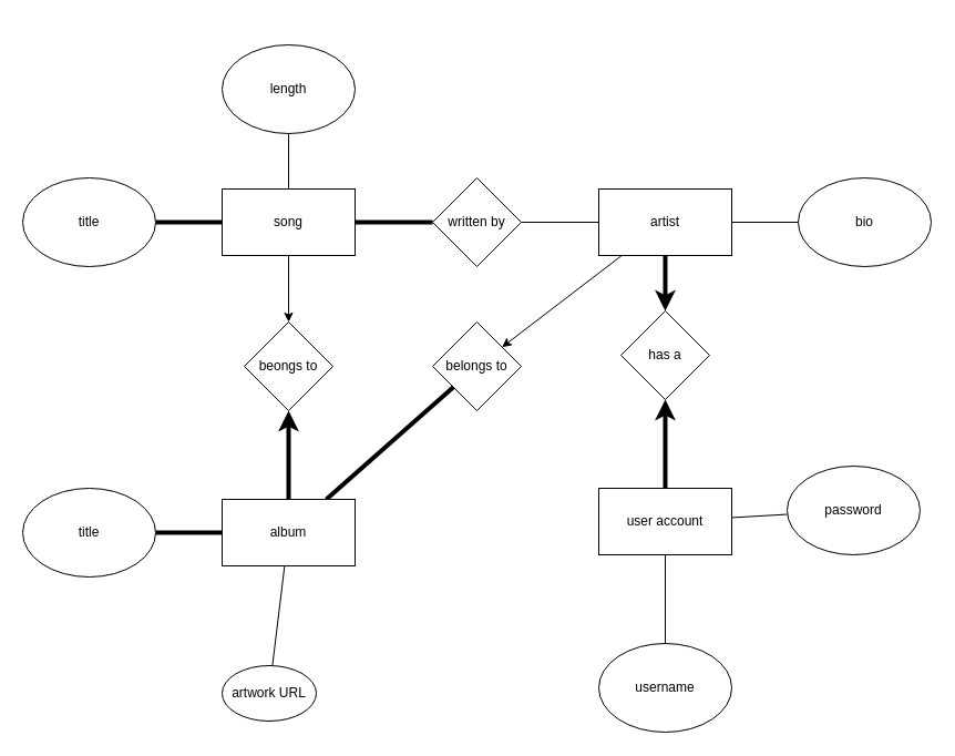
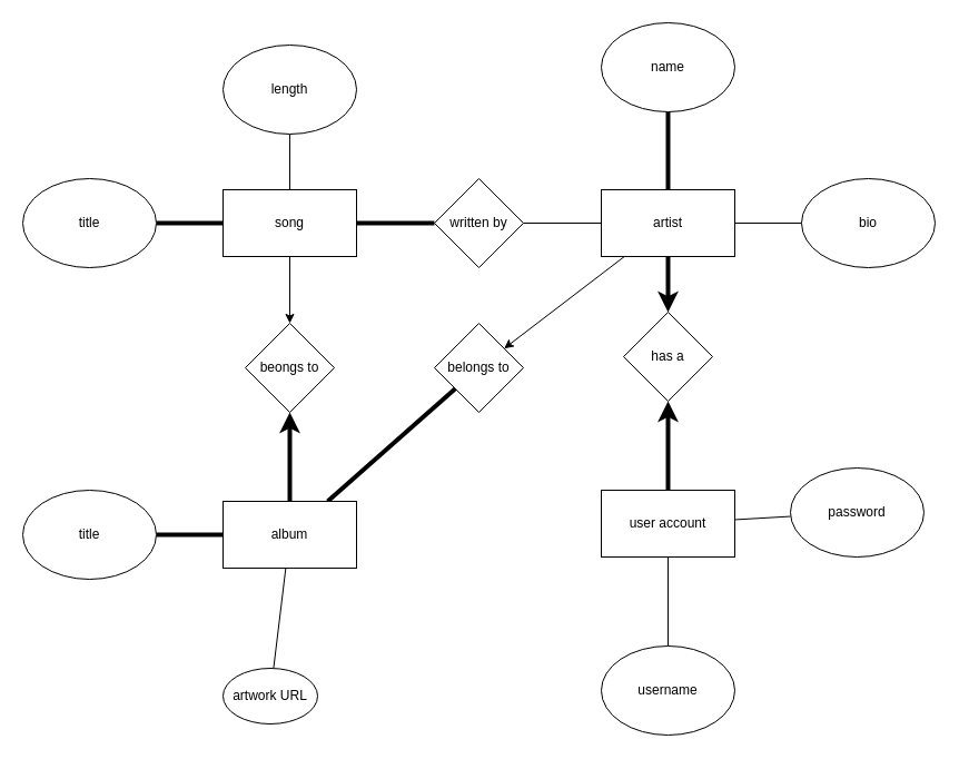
  <mxCell id="0" />
  <mxCell id="1" parent="0" />
  <mxCell id="2" value="" style="edgeStyle=none;html=1;strokeColor=default;strokeWidth=4;" edge="1" parent="1" source="5" target="22"><mxGeometry relative="1" as="geometry" /></mxCell>
  <mxCell id="3" value="" style="edgeStyle=none;html=1;strokeColor=default;endArrow=none;endFill=0;" edge="1" parent="1" source="5" target="31"><mxGeometry relative="1" as="geometry" /></mxCell>
  <mxCell id="4" value="" style="edgeStyle=none;html=1;strokeColor=default;endArrow=none;endFill=0;" edge="1" parent="1" source="5" target="32"><mxGeometry relative="1" as="geometry" /></mxCell>
  <mxCell id="5" value="user account" style="rounded=0;whiteSpace=wrap;html=1;" vertex="1" parent="1"><mxGeometry x="540" y="440" width="120" height="60" as="geometry" /></mxCell>
  <mxCell id="6" value="" style="edgeStyle=none;html=1;strokeColor=default;endArrow=none;endFill=0;" edge="1" parent="1" source="11" target="24"><mxGeometry relative="1" as="geometry" /></mxCell>
  <mxCell id="7" value="" style="edgeStyle=none;html=1;strokeColor=default;strokeWidth=4;" edge="1" parent="1" source="11" target="22"><mxGeometry relative="1" as="geometry" /></mxCell>
+ <mxCell id="8" value="" style="edgeStyle=none;html=1;strokeColor=default;strokeWidth=4;endArrow=none;endFill=0;" edge="1" parent="1" source="11" target="29"><mxGeometry relative="1" as="geometry" /></mxCell>
  <mxCell id="9" value="" style="edgeStyle=none;html=1;strokeColor=default;endArrow=none;endFill=0;" edge="1" parent="1" source="11" target="30"><mxGeometry relative="1" as="geometry" /></mxCell>
  <mxCell id="10" value="" style="edgeStyle=none;html=1;strokeColor=default;strokeWidth=1;" edge="1" parent="1" source="11" target="33"><mxGeometry relative="1" as="geometry" /></mxCell>
  <mxCell id="11" value="artist" style="rounded=0;whiteSpace=wrap;html=1;" vertex="1" parent="1"><mxGeometry x="540" y="170" width="120" height="60" as="geometry" /></mxCell>
  <mxCell id="12" value="" style="edgeStyle=none;html=1;strokeColor=default;strokeWidth=4;endArrow=none;endFill=0;" edge="1" parent="1" source="16" target="27"><mxGeometry relative="1" as="geometry" /></mxCell>
  <mxCell id="13" value="" style="edgeStyle=none;html=1;strokeColor=default;endArrow=none;endFill=0;" edge="1" parent="1" source="16" target="28"><mxGeometry relative="1" as="geometry" /></mxCell>
  <mxCell id="14" value="" style="edgeStyle=none;html=1;strokeColor=default;strokeWidth=4;endArrow=none;endFill=0;" edge="1" parent="1" source="16" target="24"><mxGeometry relative="1" as="geometry" /></mxCell>
  <mxCell id="15" value="" style="edgeStyle=none;html=1;strokeColor=default;" edge="1" parent="1" source="16" target="23"><mxGeometry relative="1" as="geometry" /></mxCell>
  <mxCell id="16" value="song" style="rounded=0;whiteSpace=wrap;html=1;" vertex="1" parent="1"><mxGeometry x="200" y="170" width="120" height="60" as="geometry" /></mxCell>
  <mxCell id="17" value="" style="edgeStyle=none;html=1;strokeColor=default;strokeWidth=4;" edge="1" parent="1" source="21" target="23"><mxGeometry relative="1" as="geometry"><mxPoint x="260" y="370" as="targetPoint" /></mxGeometry></mxCell>
  <mxCell id="18" value="" style="edgeStyle=none;html=1;strokeColor=default;strokeWidth=4;endArrow=none;endFill=0;" edge="1" parent="1" source="21" target="26"><mxGeometry relative="1" as="geometry" /></mxCell>
  <mxCell id="19" value="" style="edgeStyle=none;html=1;strokeColor=default;endArrow=none;endFill=0;" edge="1" parent="1" source="21" target="25"><mxGeometry relative="1" as="geometry" /></mxCell>
  <mxCell id="20" value="" style="edgeStyle=none;html=1;strokeColor=default;strokeWidth=4;startArrow=none;startFill=0;endArrow=none;endFill=0;" edge="1" parent="1" source="21" target="33"><mxGeometry relative="1" as="geometry" /></mxCell>
  <mxCell id="21" value="album" style="rounded=0;whiteSpace=wrap;html=1;strokeColor=default;" vertex="1" parent="1"><mxGeometry x="200" y="450" width="120" height="60" as="geometry" /></mxCell>
  <mxCell id="22" value="has a" style="rhombus;whiteSpace=wrap;html=1;" vertex="1" parent="1"><mxGeometry x="560" y="280" width="80" height="80" as="geometry" /></mxCell>
  <mxCell id="23" value="beongs to" style="rhombus;whiteSpace=wrap;html=1;" vertex="1" parent="1"><mxGeometry x="220" y="290" width="80" height="80" as="geometry" /></mxCell>
  <mxCell id="24" value="written by" style="rhombus;whiteSpace=wrap;html=1;" vertex="1" parent="1"><mxGeometry x="390" y="160" width="80" height="80" as="geometry" /></mxCell>
  <mxCell id="25" value="artwork URL" style="ellipse;whiteSpace=wrap;html=1;" vertex="1" parent="1"><mxGeometry x="200" y="600" width="85" height="50" as="geometry" /></mxCell>
  <mxCell id="26" value="title" style="ellipse;whiteSpace=wrap;html=1;" vertex="1" parent="1"><mxGeometry x="20" y="440" width="120" height="80" as="geometry" /></mxCell>
  <mxCell id="27" value="title" style="ellipse;whiteSpace=wrap;html=1;" vertex="1" parent="1"><mxGeometry x="20" y="160" width="120" height="80" as="geometry" /></mxCell>
  <mxCell id="28" value="length" style="ellipse;whiteSpace=wrap;html=1;" vertex="1" parent="1"><mxGeometry x="200" y="40" width="120" height="80" as="geometry" /></mxCell>
+ <mxCell id="29" value="name" style="ellipse;whiteSpace=wrap;html=1;" vertex="1" parent="1"><mxGeometry x="540" y="20" width="120" height="80" as="geometry" /></mxCell>
  <mxCell id="30" value="bio" style="ellipse;whiteSpace=wrap;html=1;" vertex="1" parent="1"><mxGeometry x="720" y="160" width="120" height="80" as="geometry" /></mxCell>
  <mxCell id="31" value="username" style="ellipse;whiteSpace=wrap;html=1;" vertex="1" parent="1"><mxGeometry x="540" y="580" width="120" height="80" as="geometry" /></mxCell>
  <mxCell id="32" value="password" style="ellipse;whiteSpace=wrap;html=1;" vertex="1" parent="1"><mxGeometry x="710" y="420" width="120" height="80" as="geometry" /></mxCell>
  <mxCell id="33" value="belongs to" style="rhombus;whiteSpace=wrap;html=1;strokeColor=default;rotation=0;direction=south;" vertex="1" parent="1"><mxGeometry x="390" y="290" width="80" height="80" as="geometry" /></mxCell>
